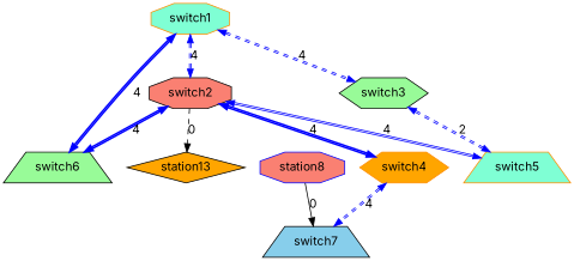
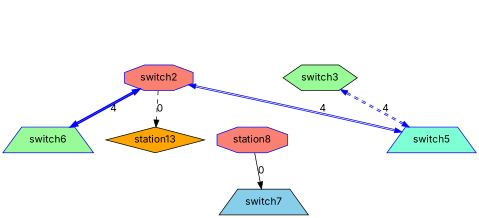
  digraph {
    fontname=Inter
    node [color=black fillcolor=aquamarine fontname=Inter shape=octagon style=filled]
    edge [color="blue:blue" dir=both fontname=Inter style=dashed]
-   switch1 [color=darkorange]
-   switch2 [fillcolor=salmon]
+   switch2 [color=blue fillcolor=salmon]
    switch3 [fillcolor=palegreen shape=hexagon]
-   switch6 [fillcolor=palegreen shape=trapezium]
-   switch4 [color=darkorange fillcolor=orange shape=hexagon]
-   switch5 [color=darkorange shape=trapezium]
+   switch6 [color=blue fillcolor=palegreen shape=trapezium]
+   switch5 [color=blue shape=trapezium]
    station13 [fillcolor=orange shape=diamond]
    switch7 [fillcolor=skyblue shape=trapezium]
    station8 [color=blue fillcolor=salmon]
-   switch1 -> switch2 [label=4]
-   switch1 -> switch3 [label=4]
-   switch1 -> switch6 [label=4 style=bold]
    switch2 -> switch6 [label=4 style=bold]
-   switch2 -> switch4 [label=4 style=bold]
    switch2 -> switch5 [label=4 style=solid]
    switch2 -> station13 [arrowhead=normal label=0 color="" dir=""]
-   switch3 -> switch5 [label=2]
-   switch4 -> switch7 [label=4]
+   switch3 -> switch5 [label=4]
    station8 -> switch7 [arrowhead=normal label=0 style=solid color="" dir=""]
  }
